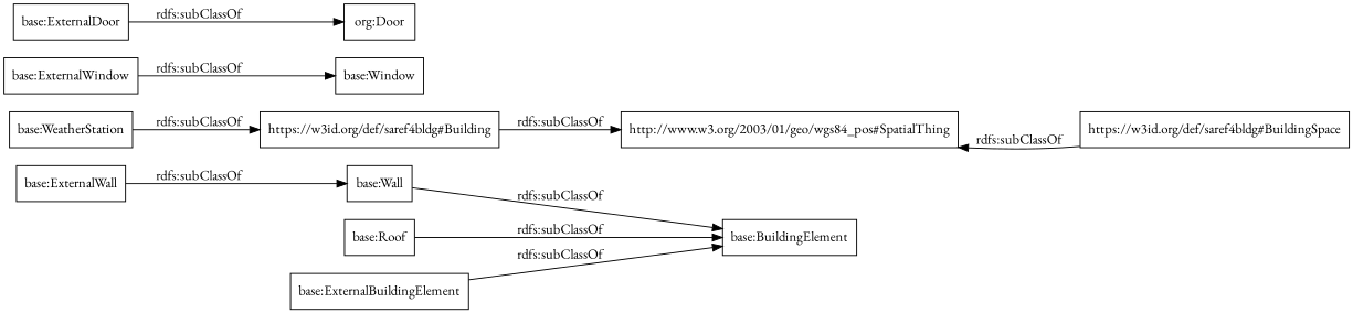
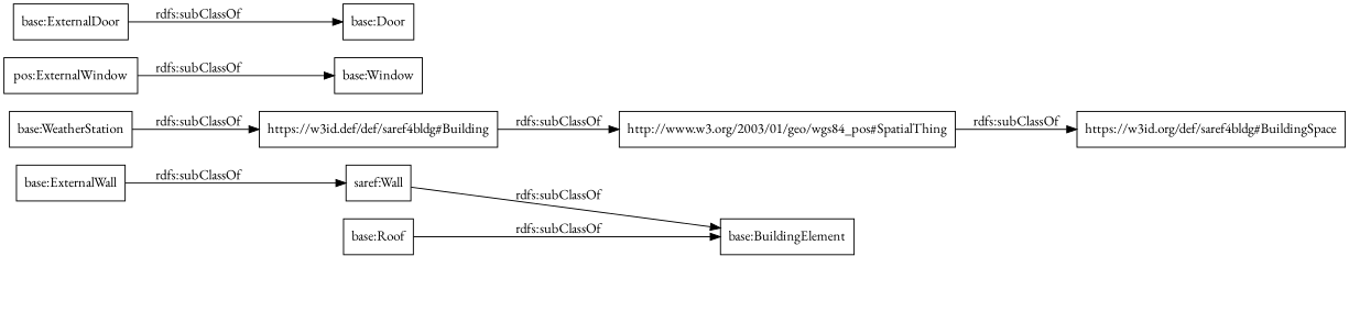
  digraph {
    fontname="EB Garamond"
    rankdir=LR
    node [color=black fontname="EB Garamond" shape=rectangle]
    edge [fontname="EB Garamond"]
    "base:ExternalWall"
-   "base:Wall"
+   "base:Wall" [label="saref:Wall"]
    "base:BuildingElement"
    "base:WeatherStation"
-   "https://w3id.org/def/saref4bldg#Building"
+   "https://w3id.org/def/saref4bldg#Building" [label="https://w3id.def/def/saref4bldg#Building"]
    "http://www.w3.org/2003/01/geo/wgs84_pos#SpatialThing"
-   "base:ExternalWindow"
+   "base:ExternalWindow" [label="pos:ExternalWindow"]
    "base:Window"
    "https://w3id.org/def/saref4bldg#BuildingSpace"
    "base:ExternalDoor"
-   "base:Door" [label="org:Door"]
+   "base:Door"
    "base:Roof"
-   "base:ExternalBuildingElement"
    "base:ExternalWall" -> "base:Wall" [label="rdfs:subClassOf"]
    "base:Wall" -> "base:BuildingElement" [label="rdfs:subClassOf"]
    "base:WeatherStation" -> "https://w3id.org/def/saref4bldg#Building" [label="rdfs:subClassOf"]
    "https://w3id.org/def/saref4bldg#Building" -> "http://www.w3.org/2003/01/geo/wgs84_pos#SpatialThing" [label="rdfs:subClassOf"]
    "base:ExternalWindow" -> "base:Window" [label="rdfs:subClassOf"]
-   "https://w3id.org/def/saref4bldg#BuildingSpace" -> "http://www.w3.org/2003/01/geo/wgs84_pos#SpatialThing" [label="rdfs:subClassOf"]
+   "http://www.w3.org/2003/01/geo/wgs84_pos#SpatialThing" -> "https://w3id.org/def/saref4bldg#BuildingSpace" [label="rdfs:subClassOf"]
    "base:ExternalDoor" -> "base:Door" [label="rdfs:subClassOf"]
    "base:Roof" -> "base:BuildingElement" [label="rdfs:subClassOf"]
-   "base:ExternalBuildingElement" -> "base:BuildingElement" [label="rdfs:subClassOf"]
  }
